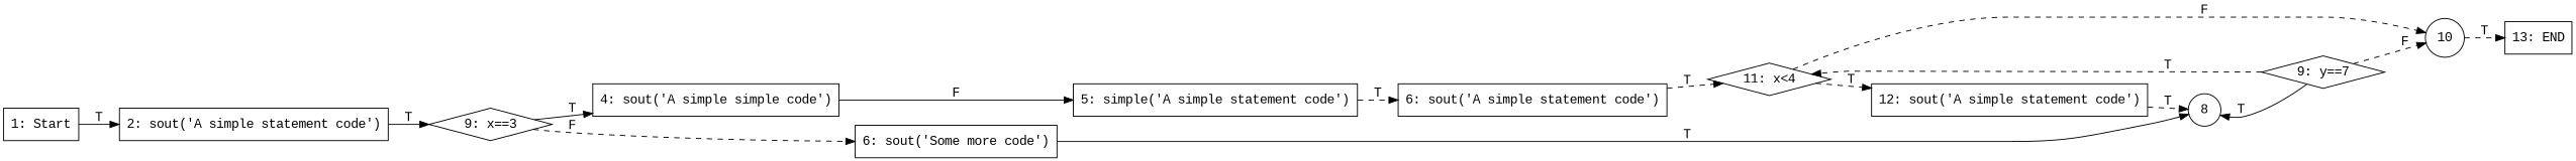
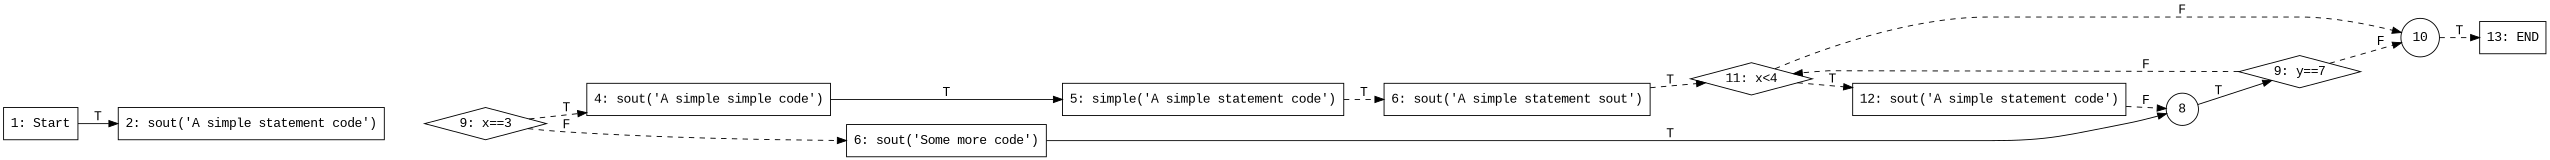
  strict digraph {
    fontname="Liberation Mono"
    rankdir=LR
    node [fontname="Liberation Mono" shape=box]
    edge [fontname="Liberation Mono" style=dashed]
    n1 [label="1: Start"]
    n2 [label="2: sout('A simple statement code')"]
    n3 [label="9: x==3" shape=diamond]
    n4 [label="4: sout('A simple simple code')"]
    n5 [label="6: sout('Some more code')"]
    n6 [label="5: simple('A simple statement code')"]
    8 [shape=circle]
-   n8 [label="6: sout('A simple statement code')"]
+   n8 [label="6: sout('A simple statement sout')"]
    n9 [label="11: x<4" shape=diamond]
    n10 [label="9: y==7" shape=diamond]
    10 [shape=circle]
    n12 [label="13: END"]
    n13 [label="12: sout('A simple statement code')"]
    n1 -> n2 [label=T style=solid]
-   n2 -> n3 [label=T style=solid]
-   n3 -> n4 [label=T style=solid]
+   n3 -> n4 [label=T]
    n3 -> n5 [label=F]
-   n4 -> n6 [label=F style=solid]
+   n4 -> n6 [label=T style=solid]
    n5 -> 8 [label=T style=solid]
    n6 -> n8 [label=T]
-   n10 -> 8 [label=T style=solid]
+   8 -> n10 [label=T style=solid]
    n8 -> n9 [label=T]
    n9 -> 10 [label=F]
    n9 -> n13 [label=T]
-   n10 -> n9 [label=T]
+   n10 -> n9 [label=F]
    n10 -> 10 [label=F]
    10 -> n12 [label=T]
-   n13 -> 8 [label=T]
+   n13 -> 8 [label=F]
  }
